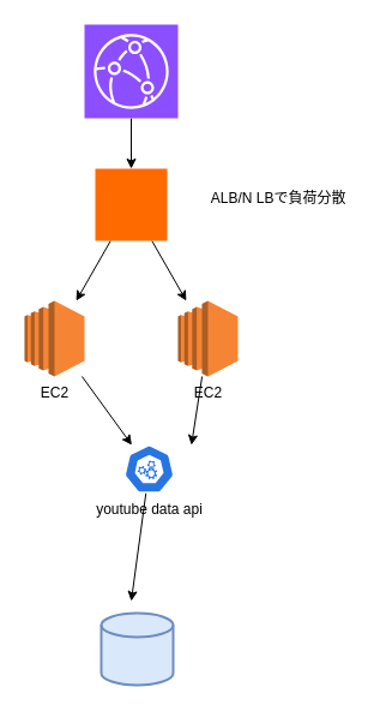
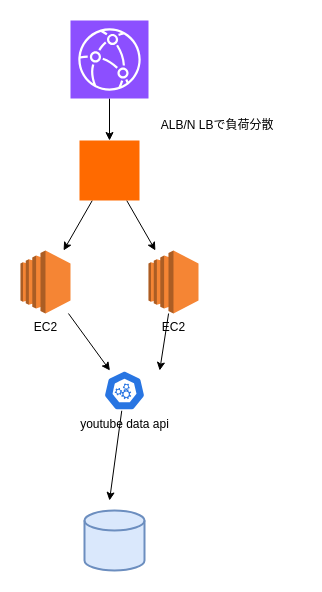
  <mxCell id="0" />
  <mxCell id="1" parent="0" />
  <mxCell id="2" value="" style="edgeStyle=none;html=1;" edge="1" parent="1" source="3" target="6"><mxGeometry relative="1" as="geometry" /></mxCell>
  <mxCell id="3" value="" style="sketch=0;points=[[0,0,0],[0.25,0,0],[0.5,0,0],[0.75,0,0],[1,0,0],[0,1,0],[0.25,1,0],[0.5,1,0],[0.75,1,0],[1,1,0],[0,0.25,0],[0,0.5,0],[0,0.75,0],[1,0.25,0],[1,0.5,0],[1,0.75,0]];outlineConnect=0;fontColor=#232F3E;fillColor=#8C4FFF;strokeColor=#ffffff;dashed=0;verticalLabelPosition=bottom;verticalAlign=top;align=center;html=1;fontSize=12;fontStyle=0;aspect=fixed;shape=mxgraph.aws4.resourceIcon;resIcon=mxgraph.aws4.cloudfront;" vertex="1" parent="1"><mxGeometry x="70" y="20" width="78" height="78" as="geometry" /></mxCell>
  <mxCell id="4" style="edgeStyle=none;html=1;" edge="1" parent="1" source="6" target="9"><mxGeometry relative="1" as="geometry" /></mxCell>
  <mxCell id="5" style="edgeStyle=none;html=1;" edge="1" parent="1" source="6" target="10"><mxGeometry relative="1" as="geometry" /></mxCell>
  <mxCell id="6" value="" style="points=[];aspect=fixed;html=1;align=center;shadow=0;dashed=0;fillColor=#FF6A00;strokeColor=none;shape=mxgraph.alibaba_cloud.alb_application_load_balancer_02;" vertex="1" parent="1"><mxGeometry x="79" y="140" width="60" height="60" as="geometry" /></mxCell>
- <mxCell id="7" value="&amp;nbsp;ALB/N LBで負荷分散" style="text;html=1;align=center;verticalAlign=middle;resizable=0;points=[];autosize=1;strokeColor=none;fillColor=none;" vertex="1" parent="1"><mxGeometry x="160" y="150" width="140" height="30" as="geometry" /></mxCell>
+ <mxCell id="7" value="&amp;nbsp;ALB/N LBで負荷分散" style="text;html=1;align=center;verticalAlign=middle;resizable=0;points=[];autosize=1;strokeColor=none;fillColor=none;" vertex="1" parent="1"><mxGeometry x="145" y="110" width="140" height="30" as="geometry" /></mxCell>
  <mxCell id="8" style="edgeStyle=none;html=1;" edge="1" parent="1" source="9" target="13"><mxGeometry relative="1" as="geometry" /></mxCell>
  <mxCell id="9" value="EC2" style="outlineConnect=0;dashed=0;verticalLabelPosition=bottom;verticalAlign=top;align=center;html=1;shape=mxgraph.aws3.ec2;fillColor=#F58534;gradientColor=none;" vertex="1" parent="1"><mxGeometry x="20" y="250" width="50" height="63" as="geometry" /></mxCell>
  <mxCell id="10" value="EC2" style="outlineConnect=0;dashed=0;verticalLabelPosition=bottom;verticalAlign=top;align=center;html=1;shape=mxgraph.aws3.ec2;fillColor=#F58534;gradientColor=none;" vertex="1" parent="1"><mxGeometry x="148" y="250" width="50" height="63" as="geometry" /></mxCell>
  <mxCell id="11" value="" style="strokeWidth=2;html=1;shape=mxgraph.flowchart.database;whiteSpace=wrap;fillColor=#dae8fc;strokeColor=#6c8ebf;" vertex="1" parent="1"><mxGeometry x="84" y="510" width="60" height="60" as="geometry" /></mxCell>
  <mxCell id="12" style="edgeStyle=none;html=1;" edge="1" parent="1" source="13"><mxGeometry relative="1" as="geometry"><mxPoint x="109" y="500" as="targetPoint" /></mxGeometry></mxCell>
  <mxCell id="13" value="youtube data api&lt;div&gt;&lt;br&gt;&lt;/div&gt;" style="aspect=fixed;sketch=0;html=1;dashed=0;whitespace=wrap;verticalLabelPosition=bottom;verticalAlign=top;fillColor=#2875E2;strokeColor=#ffffff;points=[[0.005,0.63,0],[0.1,0.2,0],[0.9,0.2,0],[0.5,0,0],[0.995,0.63,0],[0.72,0.99,0],[0.5,1,0],[0.28,0.99,0]];shape=mxgraph.kubernetes.icon2;prIcon=api" vertex="1" parent="1"><mxGeometry x="84" y="370" width="80" height="40" as="geometry" /></mxCell>
  <mxCell id="14" style="edgeStyle=none;html=1;entryX=0.94;entryY=0;entryDx=0;entryDy=0;entryPerimeter=0;" edge="1" parent="1" source="10" target="13"><mxGeometry relative="1" as="geometry" /></mxCell>
